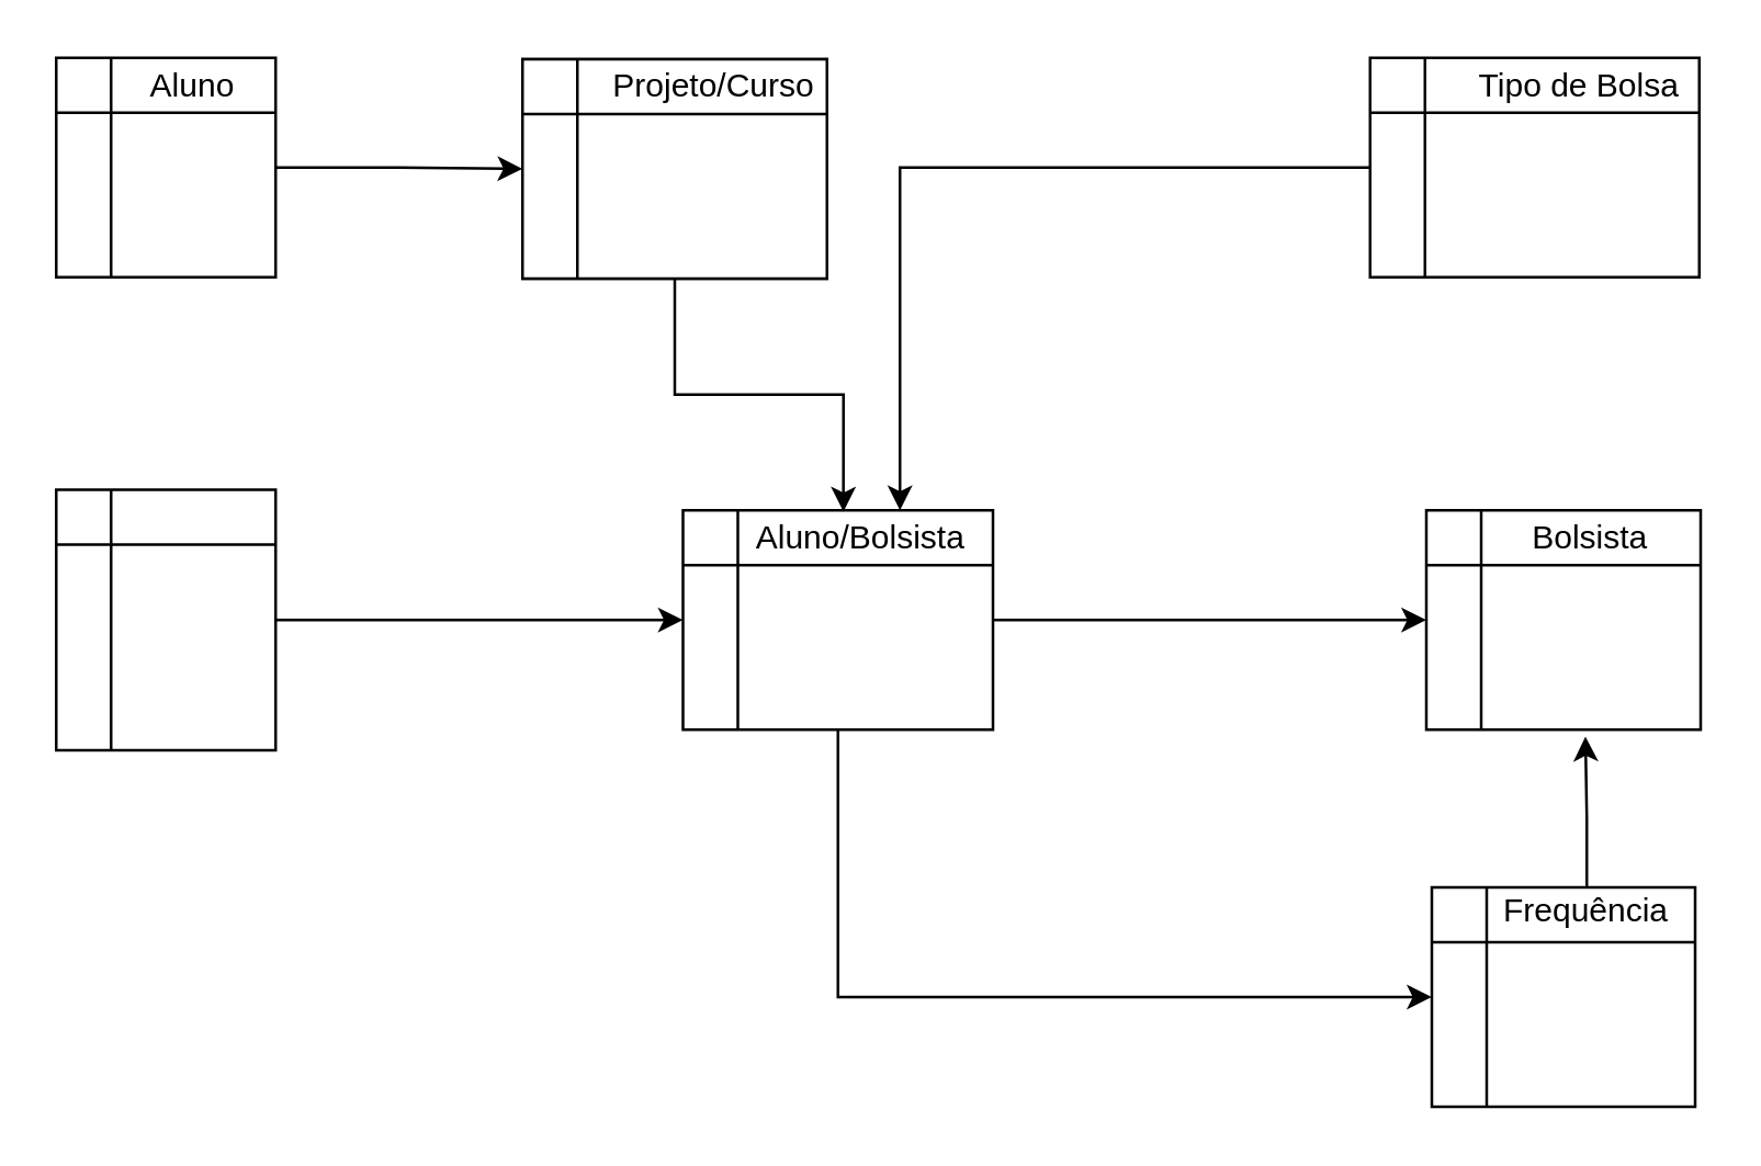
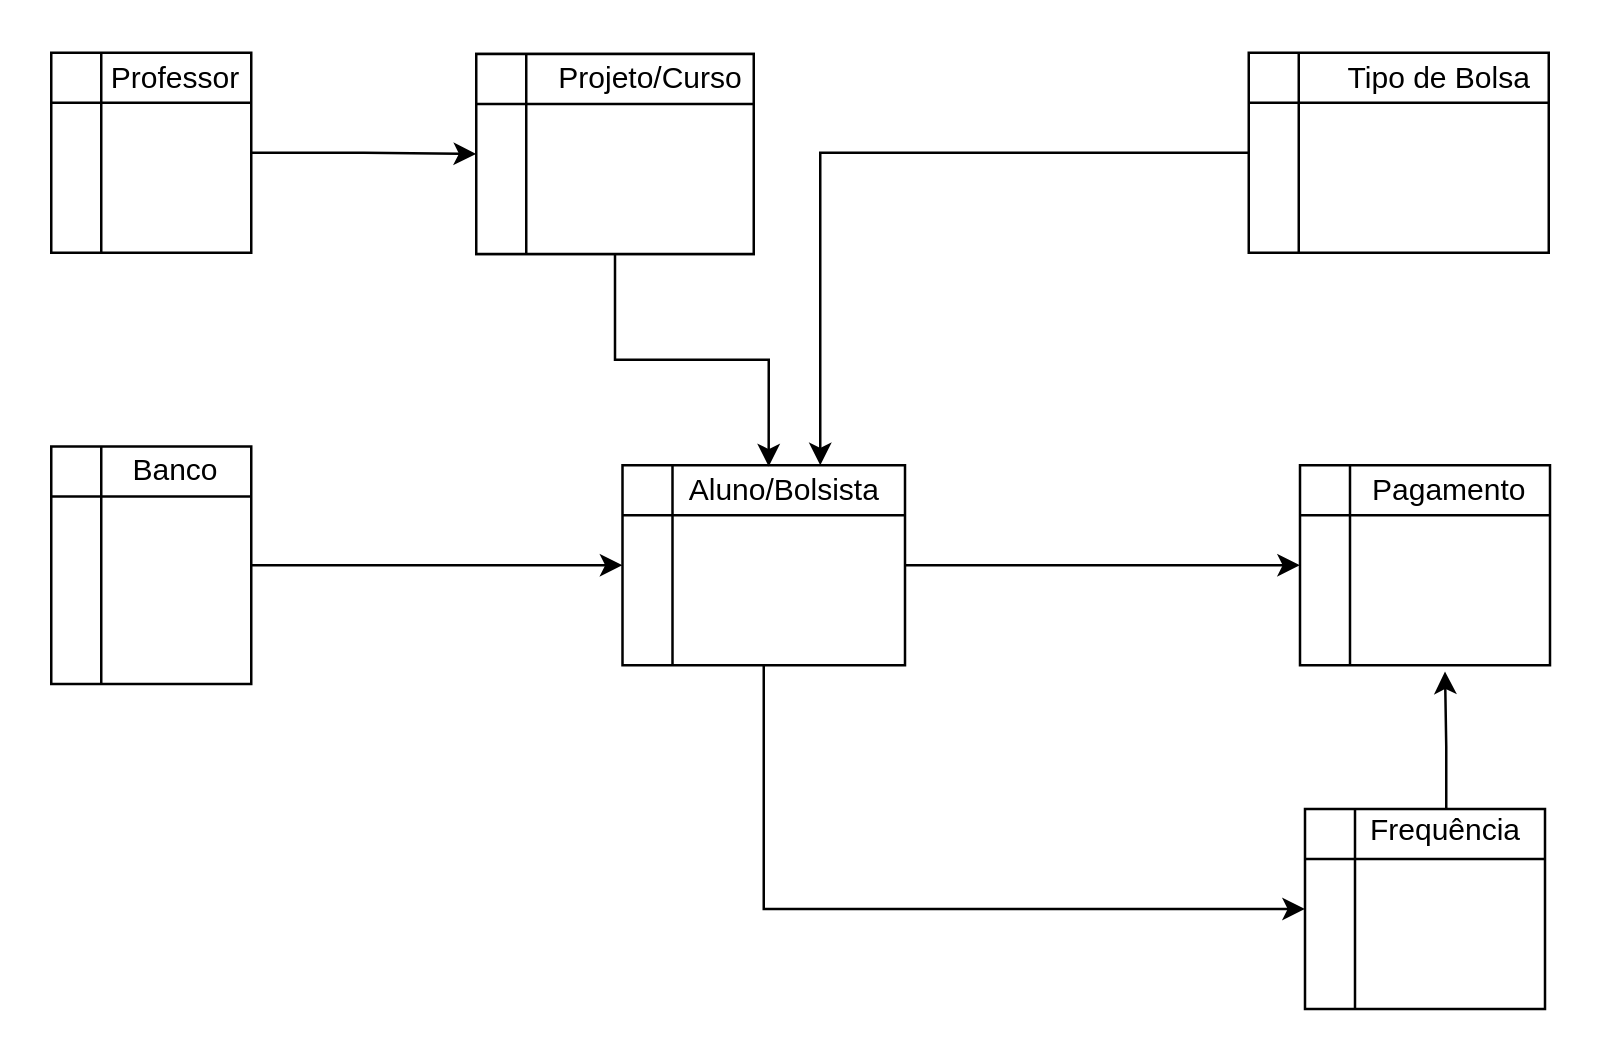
  <mxCell id="0" />
  <mxCell id="1" parent="0" />
  <mxCell id="2" value="" style="group" parent="1" vertex="1" connectable="0"><mxGeometry x="248.5" y="185.5" width="113" height="80" as="geometry" /></mxCell>
  <mxCell id="3" value="" style="shape=internalStorage;whiteSpace=wrap;html=1;backgroundOutline=1;" parent="2" vertex="1"><mxGeometry width="113" height="80" as="geometry" /></mxCell>
  <mxCell id="4" value="Aluno/Bolsista" style="text;html=1;strokeColor=none;fillColor=none;align=center;verticalAlign=middle;whiteSpace=wrap;rounded=0;" parent="2" vertex="1"><mxGeometry x="36.725" width="56.5" height="20" as="geometry" /></mxCell>
  <mxCell id="5" value="" style="group" parent="1" vertex="1" connectable="0"><mxGeometry x="519.5" y="185.5" width="96" height="80" as="geometry" /></mxCell>
  <mxCell id="6" value="" style="shape=internalStorage;whiteSpace=wrap;html=1;backgroundOutline=1;" parent="5" vertex="1"><mxGeometry width="100" height="80" as="geometry" /></mxCell>
- <mxCell id="7" value="Bolsista" style="text;html=1;strokeColor=none;fillColor=none;align=center;verticalAlign=middle;whiteSpace=wrap;rounded=0;" parent="5" vertex="1"><mxGeometry x="36" width="47" height="20" as="geometry" /></mxCell>
+ <mxCell id="7" value="Pagamento" style="text;html=1;strokeColor=none;fillColor=none;align=center;verticalAlign=middle;whiteSpace=wrap;rounded=0;" parent="5" vertex="1"><mxGeometry x="36" width="47" height="20" as="geometry" /></mxCell>
  <mxCell id="8" value="" style="group" parent="1" vertex="1" connectable="0"><mxGeometry x="20" y="178" width="80" height="95" as="geometry" /></mxCell>
  <mxCell id="9" value="" style="shape=internalStorage;whiteSpace=wrap;html=1;backgroundOutline=1;" parent="8" vertex="1"><mxGeometry width="80" height="95" as="geometry" /></mxCell>
+ <mxCell id="10" value="Banco" style="text;html=1;strokeColor=none;fillColor=none;align=center;verticalAlign=middle;whiteSpace=wrap;rounded=0;" parent="8" vertex="1"><mxGeometry x="30" width="40" height="20" as="geometry" /></mxCell>
  <mxCell id="11" value="" style="group" parent="1" vertex="1" connectable="0"><mxGeometry x="190" y="21" width="111" height="80" as="geometry" /></mxCell>
  <mxCell id="12" value="" style="shape=internalStorage;whiteSpace=wrap;html=1;backgroundOutline=1;" parent="11" vertex="1"><mxGeometry width="111.0" height="80" as="geometry" /></mxCell>
  <mxCell id="13" value="Unidade" style="text;html=1;strokeColor=none;fillColor=none;align=center;verticalAlign=middle;whiteSpace=wrap;rounded=0;" parent="11" vertex="1"><mxGeometry x="41.625" width="55.5" height="20" as="geometry" /></mxCell>
  <mxCell id="14" value="" style="group" parent="11" vertex="1" connectable="0"><mxGeometry width="111.0" height="80" as="geometry" /></mxCell>
  <mxCell id="15" value="" style="shape=internalStorage;whiteSpace=wrap;html=1;backgroundOutline=1;" parent="14" vertex="1"><mxGeometry width="111.0" height="80" as="geometry" /></mxCell>
  <mxCell id="16" value="Projeto/Curso" style="text;html=1;strokeColor=none;fillColor=none;align=center;verticalAlign=middle;whiteSpace=wrap;rounded=0;" parent="14" vertex="1"><mxGeometry x="41.625" width="55.5" height="20" as="geometry" /></mxCell>
  <mxCell id="17" value="" style="group" parent="1" vertex="1" connectable="0"><mxGeometry x="499" y="20.5" width="117" height="80" as="geometry" /></mxCell>
  <mxCell id="18" value="" style="shape=internalStorage;whiteSpace=wrap;html=1;backgroundOutline=1;" parent="17" vertex="1"><mxGeometry width="120.0" height="80" as="geometry" /></mxCell>
  <mxCell id="19" value="Tipo de Bolsa" style="text;html=1;strokeColor=none;fillColor=none;align=center;verticalAlign=middle;whiteSpace=wrap;rounded=0;" parent="17" vertex="1"><mxGeometry x="32.727" width="87.273" height="20" as="geometry" /></mxCell>
  <mxCell id="20" style="edgeStyle=orthogonalEdgeStyle;rounded=0;orthogonalLoop=1;jettySize=auto;html=1;entryX=0;entryY=0.5;entryDx=0;entryDy=0;" parent="1" source="9" target="3" edge="1"><mxGeometry relative="1" as="geometry" /></mxCell>
  <mxCell id="21" value="" style="group" parent="1" vertex="1" connectable="0"><mxGeometry x="20" y="20.5" width="80" height="80" as="geometry" /></mxCell>
  <mxCell id="22" value="" style="shape=internalStorage;whiteSpace=wrap;html=1;backgroundOutline=1;" parent="21" vertex="1"><mxGeometry width="80" height="80" as="geometry" /></mxCell>
- <mxCell id="23" value="Aluno" style="text;html=1;strokeColor=none;fillColor=none;align=center;verticalAlign=middle;whiteSpace=wrap;rounded=0;" parent="21" vertex="1"><mxGeometry x="30" width="40" height="20" as="geometry" /></mxCell>
+ <mxCell id="23" value="Professor" style="text;html=1;strokeColor=none;fillColor=none;align=center;verticalAlign=middle;whiteSpace=wrap;rounded=0;" parent="21" vertex="1"><mxGeometry x="30" width="40" height="20" as="geometry" /></mxCell>
  <mxCell id="24" style="edgeStyle=orthogonalEdgeStyle;rounded=0;orthogonalLoop=1;jettySize=auto;html=1;entryX=0;entryY=0.5;entryDx=0;entryDy=0;" parent="1" source="22" target="15" edge="1"><mxGeometry relative="1" as="geometry" /></mxCell>
  <mxCell id="25" value="" style="group" parent="1" vertex="1" connectable="0"><mxGeometry x="514" y="315.5" width="97" height="80" as="geometry" /></mxCell>
  <mxCell id="26" value="" style="shape=internalStorage;whiteSpace=wrap;html=1;backgroundOutline=1;" parent="25" vertex="1"><mxGeometry x="7.5" y="7.5" width="96" height="80" as="geometry" /></mxCell>
  <mxCell id="27" value="Frequência" style="text;html=1;strokeColor=none;fillColor=none;align=center;verticalAlign=middle;whiteSpace=wrap;rounded=0;" parent="25" vertex="1"><mxGeometry x="42.5" y="6" width="42" height="20" as="geometry" /></mxCell>
  <mxCell id="28" style="edgeStyle=orthogonalEdgeStyle;rounded=0;orthogonalLoop=1;jettySize=auto;html=1;entryX=0.58;entryY=1.031;entryDx=0;entryDy=0;entryPerimeter=0;" parent="1" source="26" target="6" edge="1"><mxGeometry relative="1" as="geometry"><Array as="points"><mxPoint x="578" y="298" /><mxPoint x="578" y="298" /></Array></mxGeometry></mxCell>
  <mxCell id="29" style="edgeStyle=orthogonalEdgeStyle;rounded=0;orthogonalLoop=1;jettySize=auto;html=1;entryX=0;entryY=0.5;entryDx=0;entryDy=0;exitX=0.5;exitY=1;exitDx=0;exitDy=0;" parent="1" source="3" target="26" edge="1"><mxGeometry relative="1" as="geometry" /></mxCell>
  <mxCell id="30" style="edgeStyle=orthogonalEdgeStyle;rounded=0;orthogonalLoop=1;jettySize=auto;html=1;entryX=0.385;entryY=0.025;entryDx=0;entryDy=0;entryPerimeter=0;" parent="1" source="15" target="4" edge="1"><mxGeometry relative="1" as="geometry" /></mxCell>
  <mxCell id="31" style="edgeStyle=orthogonalEdgeStyle;rounded=0;orthogonalLoop=1;jettySize=auto;html=1;entryX=0.75;entryY=0;entryDx=0;entryDy=0;" parent="1" source="18" target="4" edge="1"><mxGeometry relative="1" as="geometry" /></mxCell>
  <mxCell id="32" style="edgeStyle=orthogonalEdgeStyle;rounded=0;orthogonalLoop=1;jettySize=auto;html=1;entryX=0;entryY=0.5;entryDx=0;entryDy=0;" parent="1" source="3" target="6" edge="1"><mxGeometry relative="1" as="geometry" /></mxCell>
